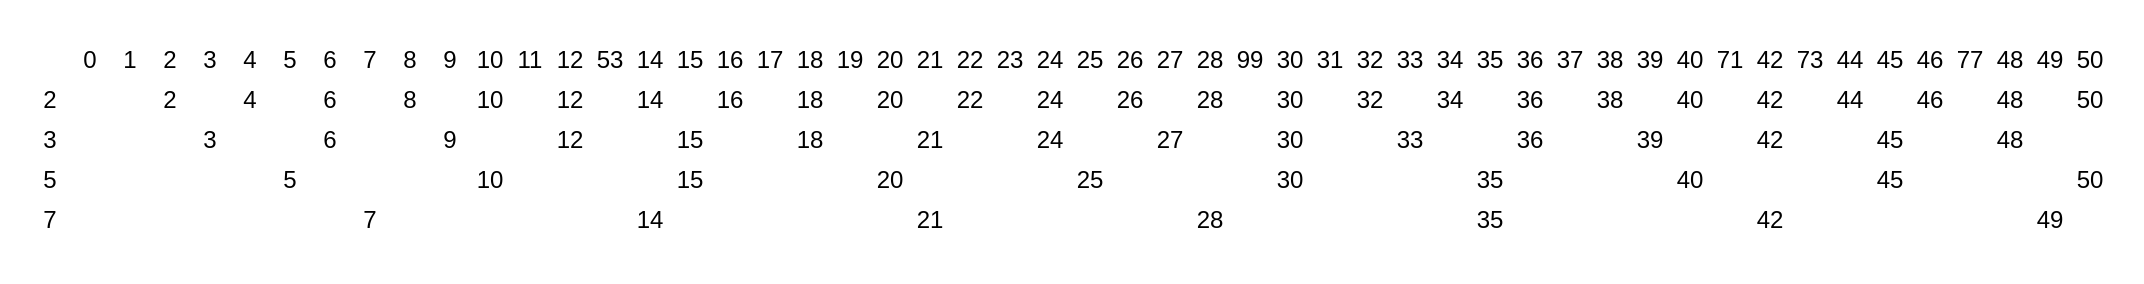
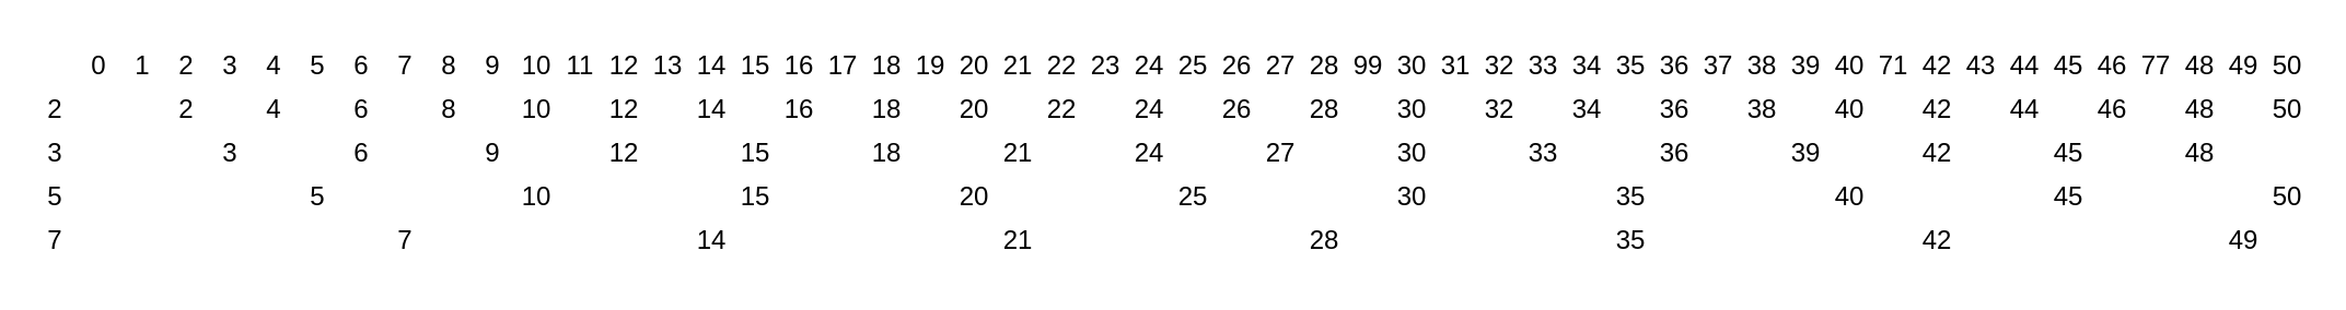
  <mxCell id="0" />
  <mxCell id="1" parent="0" />
  <mxCell id="2" value="0" style="text;html=1;strokeColor=none;fillColor=none;align=center;verticalAlign=middle;whiteSpace=wrap;rounded=0;" vertex="1" parent="1"><mxGeometry x="40" y="20" width="10" height="20" as="geometry" /></mxCell>
  <mxCell id="3" value="1" style="text;html=1;strokeColor=none;fillColor=none;align=center;verticalAlign=middle;whiteSpace=wrap;rounded=0;" vertex="1" parent="1"><mxGeometry x="60" y="20" width="10" height="20" as="geometry" /></mxCell>
  <mxCell id="4" value="2" style="text;html=1;strokeColor=none;fillColor=none;align=center;verticalAlign=middle;whiteSpace=wrap;rounded=0;" vertex="1" parent="1"><mxGeometry x="80" y="20" width="10" height="20" as="geometry" /></mxCell>
  <mxCell id="5" value="3" style="text;html=1;strokeColor=none;fillColor=none;align=center;verticalAlign=middle;whiteSpace=wrap;rounded=0;" vertex="1" parent="1"><mxGeometry x="100" y="20" width="10" height="20" as="geometry" /></mxCell>
  <mxCell id="6" value="4" style="text;html=1;strokeColor=none;fillColor=none;align=center;verticalAlign=middle;whiteSpace=wrap;rounded=0;" vertex="1" parent="1"><mxGeometry x="120" y="20" width="10" height="20" as="geometry" /></mxCell>
  <mxCell id="7" value="5" style="text;html=1;strokeColor=none;fillColor=none;align=center;verticalAlign=middle;whiteSpace=wrap;rounded=0;" vertex="1" parent="1"><mxGeometry x="140" y="20" width="10" height="20" as="geometry" /></mxCell>
  <mxCell id="8" value="6" style="text;html=1;strokeColor=none;fillColor=none;align=center;verticalAlign=middle;whiteSpace=wrap;rounded=0;" vertex="1" parent="1"><mxGeometry x="160" y="20" width="10" height="20" as="geometry" /></mxCell>
  <mxCell id="9" value="7" style="text;html=1;strokeColor=none;fillColor=none;align=center;verticalAlign=middle;whiteSpace=wrap;rounded=0;" vertex="1" parent="1"><mxGeometry x="180" y="20" width="10" height="20" as="geometry" /></mxCell>
  <mxCell id="10" value="8" style="text;html=1;strokeColor=none;fillColor=none;align=center;verticalAlign=middle;whiteSpace=wrap;rounded=0;" vertex="1" parent="1"><mxGeometry x="200" y="20" width="10" height="20" as="geometry" /></mxCell>
  <mxCell id="11" value="9" style="text;html=1;strokeColor=none;fillColor=none;align=center;verticalAlign=middle;whiteSpace=wrap;rounded=0;" vertex="1" parent="1"><mxGeometry x="220" y="20" width="10" height="20" as="geometry" /></mxCell>
  <mxCell id="12" value="10" style="text;html=1;strokeColor=none;fillColor=none;align=center;verticalAlign=middle;whiteSpace=wrap;rounded=0;" vertex="1" parent="1"><mxGeometry x="240" y="20" width="10" height="20" as="geometry" /></mxCell>
  <mxCell id="13" value="11" style="text;html=1;strokeColor=none;fillColor=none;align=center;verticalAlign=middle;whiteSpace=wrap;rounded=0;" vertex="1" parent="1"><mxGeometry x="260" y="20" width="10" height="20" as="geometry" /></mxCell>
  <mxCell id="14" value="12" style="text;html=1;strokeColor=none;fillColor=none;align=center;verticalAlign=middle;whiteSpace=wrap;rounded=0;" vertex="1" parent="1"><mxGeometry x="280" y="20" width="10" height="20" as="geometry" /></mxCell>
- <mxCell id="15" value="53" style="text;html=1;strokeColor=none;fillColor=none;align=center;verticalAlign=middle;whiteSpace=wrap;rounded=0;" vertex="1" parent="1"><mxGeometry x="300" y="20" width="10" height="20" as="geometry" /></mxCell>
+ <mxCell id="15" value="13" style="text;html=1;strokeColor=none;fillColor=none;align=center;verticalAlign=middle;whiteSpace=wrap;rounded=0;" vertex="1" parent="1"><mxGeometry x="300" y="20" width="10" height="20" as="geometry" /></mxCell>
  <mxCell id="16" value="14" style="text;html=1;strokeColor=none;fillColor=none;align=center;verticalAlign=middle;whiteSpace=wrap;rounded=0;" vertex="1" parent="1"><mxGeometry x="320" y="20" width="10" height="20" as="geometry" /></mxCell>
  <mxCell id="17" value="15" style="text;html=1;strokeColor=none;fillColor=none;align=center;verticalAlign=middle;whiteSpace=wrap;rounded=0;" vertex="1" parent="1"><mxGeometry x="340" y="20" width="10" height="20" as="geometry" /></mxCell>
  <mxCell id="18" value="16" style="text;html=1;strokeColor=none;fillColor=none;align=center;verticalAlign=middle;whiteSpace=wrap;rounded=0;" vertex="1" parent="1"><mxGeometry x="360" y="20" width="10" height="20" as="geometry" /></mxCell>
  <mxCell id="19" value="17" style="text;html=1;strokeColor=none;fillColor=none;align=center;verticalAlign=middle;whiteSpace=wrap;rounded=0;" vertex="1" parent="1"><mxGeometry x="380" y="20" width="10" height="20" as="geometry" /></mxCell>
  <mxCell id="20" value="18" style="text;html=1;strokeColor=none;fillColor=none;align=center;verticalAlign=middle;whiteSpace=wrap;rounded=0;" vertex="1" parent="1"><mxGeometry x="400" y="20" width="10" height="20" as="geometry" /></mxCell>
  <mxCell id="21" value="19" style="text;html=1;strokeColor=none;fillColor=none;align=center;verticalAlign=middle;whiteSpace=wrap;rounded=0;" vertex="1" parent="1"><mxGeometry x="420" y="20" width="10" height="20" as="geometry" /></mxCell>
  <mxCell id="22" value="20" style="text;html=1;strokeColor=none;fillColor=none;align=center;verticalAlign=middle;whiteSpace=wrap;rounded=0;" vertex="1" parent="1"><mxGeometry x="440" y="20" width="10" height="20" as="geometry" /></mxCell>
  <mxCell id="23" value="21" style="text;html=1;strokeColor=none;fillColor=none;align=center;verticalAlign=middle;whiteSpace=wrap;rounded=0;" vertex="1" parent="1"><mxGeometry x="460" y="20" width="10" height="20" as="geometry" /></mxCell>
  <mxCell id="24" value="22" style="text;html=1;strokeColor=none;fillColor=none;align=center;verticalAlign=middle;whiteSpace=wrap;rounded=0;" vertex="1" parent="1"><mxGeometry x="480" y="20" width="10" height="20" as="geometry" /></mxCell>
  <mxCell id="25" value="23" style="text;html=1;strokeColor=none;fillColor=none;align=center;verticalAlign=middle;whiteSpace=wrap;rounded=0;" vertex="1" parent="1"><mxGeometry x="500" y="20" width="10" height="20" as="geometry" /></mxCell>
  <mxCell id="26" value="24" style="text;html=1;strokeColor=none;fillColor=none;align=center;verticalAlign=middle;whiteSpace=wrap;rounded=0;" vertex="1" parent="1"><mxGeometry x="520" y="20" width="10" height="20" as="geometry" /></mxCell>
  <mxCell id="27" value="25" style="text;html=1;strokeColor=none;fillColor=none;align=center;verticalAlign=middle;whiteSpace=wrap;rounded=0;" vertex="1" parent="1"><mxGeometry x="540" y="20" width="10" height="20" as="geometry" /></mxCell>
  <mxCell id="28" value="26" style="text;html=1;strokeColor=none;fillColor=none;align=center;verticalAlign=middle;whiteSpace=wrap;rounded=0;" vertex="1" parent="1"><mxGeometry x="560" y="20" width="10" height="20" as="geometry" /></mxCell>
  <mxCell id="29" value="27" style="text;html=1;strokeColor=none;fillColor=none;align=center;verticalAlign=middle;whiteSpace=wrap;rounded=0;" vertex="1" parent="1"><mxGeometry x="580" y="20" width="10" height="20" as="geometry" /></mxCell>
  <mxCell id="30" value="28" style="text;html=1;strokeColor=none;fillColor=none;align=center;verticalAlign=middle;whiteSpace=wrap;rounded=0;" vertex="1" parent="1"><mxGeometry x="600" y="20" width="10" height="20" as="geometry" /></mxCell>
  <mxCell id="31" value="99" style="text;html=1;strokeColor=none;fillColor=none;align=center;verticalAlign=middle;whiteSpace=wrap;rounded=0;" vertex="1" parent="1"><mxGeometry x="620" y="20" width="10" height="20" as="geometry" /></mxCell>
  <mxCell id="32" value="30" style="text;html=1;strokeColor=none;fillColor=none;align=center;verticalAlign=middle;whiteSpace=wrap;rounded=0;" vertex="1" parent="1"><mxGeometry x="640" y="20" width="10" height="20" as="geometry" /></mxCell>
  <mxCell id="33" value="31" style="text;html=1;strokeColor=none;fillColor=none;align=center;verticalAlign=middle;whiteSpace=wrap;rounded=0;" vertex="1" parent="1"><mxGeometry x="660" y="20" width="10" height="20" as="geometry" /></mxCell>
  <mxCell id="34" value="32" style="text;html=1;strokeColor=none;fillColor=none;align=center;verticalAlign=middle;whiteSpace=wrap;rounded=0;" vertex="1" parent="1"><mxGeometry x="680" y="20" width="10" height="20" as="geometry" /></mxCell>
  <mxCell id="35" value="33" style="text;html=1;strokeColor=none;fillColor=none;align=center;verticalAlign=middle;whiteSpace=wrap;rounded=0;" vertex="1" parent="1"><mxGeometry x="700" y="20" width="10" height="20" as="geometry" /></mxCell>
  <mxCell id="36" value="34" style="text;html=1;strokeColor=none;fillColor=none;align=center;verticalAlign=middle;whiteSpace=wrap;rounded=0;" vertex="1" parent="1"><mxGeometry x="720" y="20" width="10" height="20" as="geometry" /></mxCell>
  <mxCell id="37" value="35" style="text;html=1;strokeColor=none;fillColor=none;align=center;verticalAlign=middle;whiteSpace=wrap;rounded=0;" vertex="1" parent="1"><mxGeometry x="740" y="20" width="10" height="20" as="geometry" /></mxCell>
  <mxCell id="38" value="36" style="text;html=1;strokeColor=none;fillColor=none;align=center;verticalAlign=middle;whiteSpace=wrap;rounded=0;" vertex="1" parent="1"><mxGeometry x="760" y="20" width="10" height="20" as="geometry" /></mxCell>
  <mxCell id="39" value="37" style="text;html=1;strokeColor=none;fillColor=none;align=center;verticalAlign=middle;whiteSpace=wrap;rounded=0;" vertex="1" parent="1"><mxGeometry x="780" y="20" width="10" height="20" as="geometry" /></mxCell>
  <mxCell id="40" value="38" style="text;html=1;strokeColor=none;fillColor=none;align=center;verticalAlign=middle;whiteSpace=wrap;rounded=0;" vertex="1" parent="1"><mxGeometry x="800" y="20" width="10" height="20" as="geometry" /></mxCell>
  <mxCell id="41" value="39" style="text;html=1;strokeColor=none;fillColor=none;align=center;verticalAlign=middle;whiteSpace=wrap;rounded=0;" vertex="1" parent="1"><mxGeometry x="820" y="20" width="10" height="20" as="geometry" /></mxCell>
  <mxCell id="42" value="40" style="text;html=1;strokeColor=none;fillColor=none;align=center;verticalAlign=middle;whiteSpace=wrap;rounded=0;" vertex="1" parent="1"><mxGeometry x="840" y="20" width="10" height="20" as="geometry" /></mxCell>
  <mxCell id="43" value="71" style="text;html=1;strokeColor=none;fillColor=none;align=center;verticalAlign=middle;whiteSpace=wrap;rounded=0;" vertex="1" parent="1"><mxGeometry x="860" y="20" width="10" height="20" as="geometry" /></mxCell>
  <mxCell id="44" value="42" style="text;html=1;strokeColor=none;fillColor=none;align=center;verticalAlign=middle;whiteSpace=wrap;rounded=0;" vertex="1" parent="1"><mxGeometry x="880" y="20" width="10" height="20" as="geometry" /></mxCell>
- <mxCell id="45" value="73" style="text;html=1;strokeColor=none;fillColor=none;align=center;verticalAlign=middle;whiteSpace=wrap;rounded=0;" vertex="1" parent="1"><mxGeometry x="900" y="20" width="10" height="20" as="geometry" /></mxCell>
+ <mxCell id="45" value="43" style="text;html=1;strokeColor=none;fillColor=none;align=center;verticalAlign=middle;whiteSpace=wrap;rounded=0;" vertex="1" parent="1"><mxGeometry x="900" y="20" width="10" height="20" as="geometry" /></mxCell>
  <mxCell id="46" value="44" style="text;html=1;strokeColor=none;fillColor=none;align=center;verticalAlign=middle;whiteSpace=wrap;rounded=0;" vertex="1" parent="1"><mxGeometry x="919.5" y="20" width="10" height="20" as="geometry" /></mxCell>
  <mxCell id="47" value="45" style="text;html=1;strokeColor=none;fillColor=none;align=center;verticalAlign=middle;whiteSpace=wrap;rounded=0;" vertex="1" parent="1"><mxGeometry x="940" y="20" width="10" height="20" as="geometry" /></mxCell>
  <mxCell id="48" value="46" style="text;html=1;strokeColor=none;fillColor=none;align=center;verticalAlign=middle;whiteSpace=wrap;rounded=0;" vertex="1" parent="1"><mxGeometry x="960" y="20" width="10" height="20" as="geometry" /></mxCell>
  <mxCell id="49" value="77" style="text;html=1;strokeColor=none;fillColor=none;align=center;verticalAlign=middle;whiteSpace=wrap;rounded=0;" vertex="1" parent="1"><mxGeometry x="980" y="20" width="10" height="20" as="geometry" /></mxCell>
  <mxCell id="50" value="48" style="text;html=1;strokeColor=none;fillColor=none;align=center;verticalAlign=middle;whiteSpace=wrap;rounded=0;" vertex="1" parent="1"><mxGeometry x="1000" y="20" width="10" height="20" as="geometry" /></mxCell>
  <mxCell id="51" value="49" style="text;html=1;strokeColor=none;fillColor=none;align=center;verticalAlign=middle;whiteSpace=wrap;rounded=0;" vertex="1" parent="1"><mxGeometry x="1020" y="20" width="10" height="20" as="geometry" /></mxCell>
  <mxCell id="52" value="50" style="text;html=1;strokeColor=none;fillColor=none;align=center;verticalAlign=middle;whiteSpace=wrap;rounded=0;" vertex="1" parent="1"><mxGeometry x="1040" y="20" width="10" height="20" as="geometry" /></mxCell>
  <mxCell id="53" value="2" style="text;html=1;strokeColor=none;fillColor=none;align=center;verticalAlign=middle;whiteSpace=wrap;rounded=0;" vertex="1" parent="1"><mxGeometry x="20" y="40" width="10" height="20" as="geometry" /></mxCell>
  <mxCell id="54" value="3" style="text;html=1;strokeColor=none;fillColor=none;align=center;verticalAlign=middle;whiteSpace=wrap;rounded=0;" vertex="1" parent="1"><mxGeometry x="20" y="60" width="10" height="20" as="geometry" /></mxCell>
  <mxCell id="55" value="5" style="text;html=1;strokeColor=none;fillColor=none;align=center;verticalAlign=middle;whiteSpace=wrap;rounded=0;" vertex="1" parent="1"><mxGeometry x="20" y="80" width="10" height="20" as="geometry" /></mxCell>
  <mxCell id="56" value="7" style="text;html=1;strokeColor=none;fillColor=none;align=center;verticalAlign=middle;whiteSpace=wrap;rounded=0;" vertex="1" parent="1"><mxGeometry x="20" y="100" width="10" height="20" as="geometry" /></mxCell>
  <mxCell id="57" value="2" style="text;html=1;strokeColor=none;fillColor=none;align=center;verticalAlign=middle;whiteSpace=wrap;rounded=0;" vertex="1" parent="1"><mxGeometry x="80" y="40" width="10" height="20" as="geometry" /></mxCell>
  <mxCell id="58" value="4" style="text;html=1;strokeColor=none;fillColor=none;align=center;verticalAlign=middle;whiteSpace=wrap;rounded=0;" vertex="1" parent="1"><mxGeometry x="120" y="40" width="10" height="20" as="geometry" /></mxCell>
  <mxCell id="59" value="6" style="text;html=1;strokeColor=none;fillColor=none;align=center;verticalAlign=middle;whiteSpace=wrap;rounded=0;" vertex="1" parent="1"><mxGeometry x="160" y="40" width="10" height="20" as="geometry" /></mxCell>
  <mxCell id="60" value="8" style="text;html=1;strokeColor=none;fillColor=none;align=center;verticalAlign=middle;whiteSpace=wrap;rounded=0;" vertex="1" parent="1"><mxGeometry x="200" y="40" width="10" height="20" as="geometry" /></mxCell>
  <mxCell id="61" value="10" style="text;html=1;strokeColor=none;fillColor=none;align=center;verticalAlign=middle;whiteSpace=wrap;rounded=0;" vertex="1" parent="1"><mxGeometry x="240" y="40" width="10" height="20" as="geometry" /></mxCell>
  <mxCell id="62" value="12" style="text;html=1;strokeColor=none;fillColor=none;align=center;verticalAlign=middle;whiteSpace=wrap;rounded=0;" vertex="1" parent="1"><mxGeometry x="280" y="40" width="10" height="20" as="geometry" /></mxCell>
  <mxCell id="63" value="14" style="text;html=1;strokeColor=none;fillColor=none;align=center;verticalAlign=middle;whiteSpace=wrap;rounded=0;" vertex="1" parent="1"><mxGeometry x="320" y="40" width="10" height="20" as="geometry" /></mxCell>
  <mxCell id="64" value="16" style="text;html=1;strokeColor=none;fillColor=none;align=center;verticalAlign=middle;whiteSpace=wrap;rounded=0;" vertex="1" parent="1"><mxGeometry x="360" y="40" width="10" height="20" as="geometry" /></mxCell>
  <mxCell id="65" value="18" style="text;html=1;strokeColor=none;fillColor=none;align=center;verticalAlign=middle;whiteSpace=wrap;rounded=0;" vertex="1" parent="1"><mxGeometry x="400" y="40" width="10" height="20" as="geometry" /></mxCell>
  <mxCell id="66" value="20" style="text;html=1;strokeColor=none;fillColor=none;align=center;verticalAlign=middle;whiteSpace=wrap;rounded=0;" vertex="1" parent="1"><mxGeometry x="440" y="40" width="10" height="20" as="geometry" /></mxCell>
  <mxCell id="67" value="22" style="text;html=1;strokeColor=none;fillColor=none;align=center;verticalAlign=middle;whiteSpace=wrap;rounded=0;" vertex="1" parent="1"><mxGeometry x="480" y="40" width="10" height="20" as="geometry" /></mxCell>
  <mxCell id="68" value="24" style="text;html=1;strokeColor=none;fillColor=none;align=center;verticalAlign=middle;whiteSpace=wrap;rounded=0;" vertex="1" parent="1"><mxGeometry x="520" y="40" width="10" height="20" as="geometry" /></mxCell>
  <mxCell id="69" value="26" style="text;html=1;strokeColor=none;fillColor=none;align=center;verticalAlign=middle;whiteSpace=wrap;rounded=0;" vertex="1" parent="1"><mxGeometry x="560" y="40" width="10" height="20" as="geometry" /></mxCell>
  <mxCell id="70" value="28" style="text;html=1;strokeColor=none;fillColor=none;align=center;verticalAlign=middle;whiteSpace=wrap;rounded=0;" vertex="1" parent="1"><mxGeometry x="600" y="40" width="10" height="20" as="geometry" /></mxCell>
  <mxCell id="71" value="30" style="text;html=1;strokeColor=none;fillColor=none;align=center;verticalAlign=middle;whiteSpace=wrap;rounded=0;" vertex="1" parent="1"><mxGeometry x="640" y="40" width="10" height="20" as="geometry" /></mxCell>
  <mxCell id="72" value="32" style="text;html=1;strokeColor=none;fillColor=none;align=center;verticalAlign=middle;whiteSpace=wrap;rounded=0;" vertex="1" parent="1"><mxGeometry x="680" y="40" width="10" height="20" as="geometry" /></mxCell>
  <mxCell id="73" value="34" style="text;html=1;strokeColor=none;fillColor=none;align=center;verticalAlign=middle;whiteSpace=wrap;rounded=0;" vertex="1" parent="1"><mxGeometry x="720" y="40" width="10" height="20" as="geometry" /></mxCell>
  <mxCell id="74" value="36" style="text;html=1;strokeColor=none;fillColor=none;align=center;verticalAlign=middle;whiteSpace=wrap;rounded=0;" vertex="1" parent="1"><mxGeometry x="760" y="40" width="10" height="20" as="geometry" /></mxCell>
  <mxCell id="75" value="38" style="text;html=1;strokeColor=none;fillColor=none;align=center;verticalAlign=middle;whiteSpace=wrap;rounded=0;" vertex="1" parent="1"><mxGeometry x="800" y="40" width="10" height="20" as="geometry" /></mxCell>
  <mxCell id="76" value="40" style="text;html=1;strokeColor=none;fillColor=none;align=center;verticalAlign=middle;whiteSpace=wrap;rounded=0;" vertex="1" parent="1"><mxGeometry x="840" y="40" width="10" height="20" as="geometry" /></mxCell>
  <mxCell id="77" value="42" style="text;html=1;strokeColor=none;fillColor=none;align=center;verticalAlign=middle;whiteSpace=wrap;rounded=0;" vertex="1" parent="1"><mxGeometry x="880" y="40" width="10" height="20" as="geometry" /></mxCell>
  <mxCell id="78" value="44" style="text;html=1;strokeColor=none;fillColor=none;align=center;verticalAlign=middle;whiteSpace=wrap;rounded=0;" vertex="1" parent="1"><mxGeometry x="920" y="40" width="10" height="20" as="geometry" /></mxCell>
  <mxCell id="79" value="46" style="text;html=1;strokeColor=none;fillColor=none;align=center;verticalAlign=middle;whiteSpace=wrap;rounded=0;" vertex="1" parent="1"><mxGeometry x="960" y="40" width="10" height="20" as="geometry" /></mxCell>
  <mxCell id="80" value="48" style="text;html=1;strokeColor=none;fillColor=none;align=center;verticalAlign=middle;whiteSpace=wrap;rounded=0;" vertex="1" parent="1"><mxGeometry x="1000" y="40" width="10" height="20" as="geometry" /></mxCell>
  <mxCell id="81" value="50" style="text;html=1;strokeColor=none;fillColor=none;align=center;verticalAlign=middle;whiteSpace=wrap;rounded=0;" vertex="1" parent="1"><mxGeometry x="1040" y="40" width="10" height="20" as="geometry" /></mxCell>
  <mxCell id="82" value="3" style="text;html=1;strokeColor=none;fillColor=none;align=center;verticalAlign=middle;whiteSpace=wrap;rounded=0;" vertex="1" parent="1"><mxGeometry x="100" y="60" width="10" height="20" as="geometry" /></mxCell>
  <mxCell id="83" value="6" style="text;html=1;strokeColor=none;fillColor=none;align=center;verticalAlign=middle;whiteSpace=wrap;rounded=0;" vertex="1" parent="1"><mxGeometry x="160" y="60" width="10" height="20" as="geometry" /></mxCell>
  <mxCell id="84" value="9" style="text;html=1;strokeColor=none;fillColor=none;align=center;verticalAlign=middle;whiteSpace=wrap;rounded=0;" vertex="1" parent="1"><mxGeometry x="220" y="60" width="10" height="20" as="geometry" /></mxCell>
  <mxCell id="85" value="12" style="text;html=1;strokeColor=none;fillColor=none;align=center;verticalAlign=middle;whiteSpace=wrap;rounded=0;" vertex="1" parent="1"><mxGeometry x="280" y="60" width="10" height="20" as="geometry" /></mxCell>
  <mxCell id="86" value="15" style="text;html=1;strokeColor=none;fillColor=none;align=center;verticalAlign=middle;whiteSpace=wrap;rounded=0;" vertex="1" parent="1"><mxGeometry x="340" y="60" width="10" height="20" as="geometry" /></mxCell>
  <mxCell id="87" value="18" style="text;html=1;strokeColor=none;fillColor=none;align=center;verticalAlign=middle;whiteSpace=wrap;rounded=0;" vertex="1" parent="1"><mxGeometry x="400" y="60" width="10" height="20" as="geometry" /></mxCell>
  <mxCell id="88" value="21" style="text;html=1;strokeColor=none;fillColor=none;align=center;verticalAlign=middle;whiteSpace=wrap;rounded=0;" vertex="1" parent="1"><mxGeometry x="460" y="60" width="10" height="20" as="geometry" /></mxCell>
  <mxCell id="89" value="24" style="text;html=1;strokeColor=none;fillColor=none;align=center;verticalAlign=middle;whiteSpace=wrap;rounded=0;" vertex="1" parent="1"><mxGeometry x="520" y="60" width="10" height="20" as="geometry" /></mxCell>
  <mxCell id="90" value="27" style="text;html=1;strokeColor=none;fillColor=none;align=center;verticalAlign=middle;whiteSpace=wrap;rounded=0;" vertex="1" parent="1"><mxGeometry x="580" y="60" width="10" height="20" as="geometry" /></mxCell>
  <mxCell id="91" value="30" style="text;html=1;strokeColor=none;fillColor=none;align=center;verticalAlign=middle;whiteSpace=wrap;rounded=0;" vertex="1" parent="1"><mxGeometry x="640" y="60" width="10" height="20" as="geometry" /></mxCell>
  <mxCell id="92" value="33" style="text;html=1;strokeColor=none;fillColor=none;align=center;verticalAlign=middle;whiteSpace=wrap;rounded=0;" vertex="1" parent="1"><mxGeometry x="700" y="60" width="10" height="20" as="geometry" /></mxCell>
  <mxCell id="93" value="36" style="text;html=1;strokeColor=none;fillColor=none;align=center;verticalAlign=middle;whiteSpace=wrap;rounded=0;" vertex="1" parent="1"><mxGeometry x="760" y="60" width="10" height="20" as="geometry" /></mxCell>
  <mxCell id="94" value="39" style="text;html=1;strokeColor=none;fillColor=none;align=center;verticalAlign=middle;whiteSpace=wrap;rounded=0;" vertex="1" parent="1"><mxGeometry x="820" y="60" width="10" height="20" as="geometry" /></mxCell>
  <mxCell id="95" value="42" style="text;html=1;strokeColor=none;fillColor=none;align=center;verticalAlign=middle;whiteSpace=wrap;rounded=0;" vertex="1" parent="1"><mxGeometry x="880" y="60" width="10" height="20" as="geometry" /></mxCell>
  <mxCell id="96" value="45" style="text;html=1;strokeColor=none;fillColor=none;align=center;verticalAlign=middle;whiteSpace=wrap;rounded=0;" vertex="1" parent="1"><mxGeometry x="940" y="60" width="10" height="20" as="geometry" /></mxCell>
  <mxCell id="97" value="48" style="text;html=1;strokeColor=none;fillColor=none;align=center;verticalAlign=middle;whiteSpace=wrap;rounded=0;" vertex="1" parent="1"><mxGeometry x="1000" y="60" width="10" height="20" as="geometry" /></mxCell>
  <mxCell id="98" value="5" style="text;html=1;strokeColor=none;fillColor=none;align=center;verticalAlign=middle;whiteSpace=wrap;rounded=0;" vertex="1" parent="1"><mxGeometry x="140" y="80" width="10" height="20" as="geometry" /></mxCell>
  <mxCell id="99" value="10" style="text;html=1;strokeColor=none;fillColor=none;align=center;verticalAlign=middle;whiteSpace=wrap;rounded=0;" vertex="1" parent="1"><mxGeometry x="240" y="80" width="10" height="20" as="geometry" /></mxCell>
  <mxCell id="100" value="15" style="text;html=1;strokeColor=none;fillColor=none;align=center;verticalAlign=middle;whiteSpace=wrap;rounded=0;" vertex="1" parent="1"><mxGeometry x="340" y="80" width="10" height="20" as="geometry" /></mxCell>
  <mxCell id="101" value="20" style="text;html=1;strokeColor=none;fillColor=none;align=center;verticalAlign=middle;whiteSpace=wrap;rounded=0;" vertex="1" parent="1"><mxGeometry x="440" y="80" width="10" height="20" as="geometry" /></mxCell>
  <mxCell id="102" value="25" style="text;html=1;strokeColor=none;fillColor=none;align=center;verticalAlign=middle;whiteSpace=wrap;rounded=0;" vertex="1" parent="1"><mxGeometry x="540" y="80" width="10" height="20" as="geometry" /></mxCell>
  <mxCell id="103" value="30" style="text;html=1;strokeColor=none;fillColor=none;align=center;verticalAlign=middle;whiteSpace=wrap;rounded=0;" vertex="1" parent="1"><mxGeometry x="640" y="80" width="10" height="20" as="geometry" /></mxCell>
  <mxCell id="104" value="40" style="text;html=1;strokeColor=none;fillColor=none;align=center;verticalAlign=middle;whiteSpace=wrap;rounded=0;" vertex="1" parent="1"><mxGeometry x="840" y="80" width="10" height="20" as="geometry" /></mxCell>
  <mxCell id="105" value="35" style="text;html=1;strokeColor=none;fillColor=none;align=center;verticalAlign=middle;whiteSpace=wrap;rounded=0;" vertex="1" parent="1"><mxGeometry x="740" y="80" width="10" height="20" as="geometry" /></mxCell>
  <mxCell id="106" value="45" style="text;html=1;strokeColor=none;fillColor=none;align=center;verticalAlign=middle;whiteSpace=wrap;rounded=0;" vertex="1" parent="1"><mxGeometry x="940" y="80" width="10" height="20" as="geometry" /></mxCell>
  <mxCell id="107" value="50" style="text;html=1;strokeColor=none;fillColor=none;align=center;verticalAlign=middle;whiteSpace=wrap;rounded=0;" vertex="1" parent="1"><mxGeometry x="1040" y="80" width="10" height="20" as="geometry" /></mxCell>
  <mxCell id="108" value="7" style="text;html=1;strokeColor=none;fillColor=none;align=center;verticalAlign=middle;whiteSpace=wrap;rounded=0;" vertex="1" parent="1"><mxGeometry x="180" y="100" width="10" height="20" as="geometry" /></mxCell>
  <mxCell id="109" value="14" style="text;html=1;strokeColor=none;fillColor=none;align=center;verticalAlign=middle;whiteSpace=wrap;rounded=0;" vertex="1" parent="1"><mxGeometry x="320" y="100" width="10" height="20" as="geometry" /></mxCell>
  <mxCell id="110" value="21" style="text;html=1;strokeColor=none;fillColor=none;align=center;verticalAlign=middle;whiteSpace=wrap;rounded=0;" vertex="1" parent="1"><mxGeometry x="460" y="100" width="10" height="20" as="geometry" /></mxCell>
  <mxCell id="111" value="28" style="text;html=1;strokeColor=none;fillColor=none;align=center;verticalAlign=middle;whiteSpace=wrap;rounded=0;" vertex="1" parent="1"><mxGeometry x="600" y="100" width="10" height="20" as="geometry" /></mxCell>
  <mxCell id="112" value="35" style="text;html=1;strokeColor=none;fillColor=none;align=center;verticalAlign=middle;whiteSpace=wrap;rounded=0;" vertex="1" parent="1"><mxGeometry x="740" y="100" width="10" height="20" as="geometry" /></mxCell>
  <mxCell id="113" value="42" style="text;html=1;strokeColor=none;fillColor=none;align=center;verticalAlign=middle;whiteSpace=wrap;rounded=0;" vertex="1" parent="1"><mxGeometry x="880" y="100" width="10" height="20" as="geometry" /></mxCell>
  <mxCell id="114" value="49" style="text;html=1;strokeColor=none;fillColor=none;align=center;verticalAlign=middle;whiteSpace=wrap;rounded=0;" vertex="1" parent="1"><mxGeometry x="1020" y="100" width="10" height="20" as="geometry" /></mxCell>
